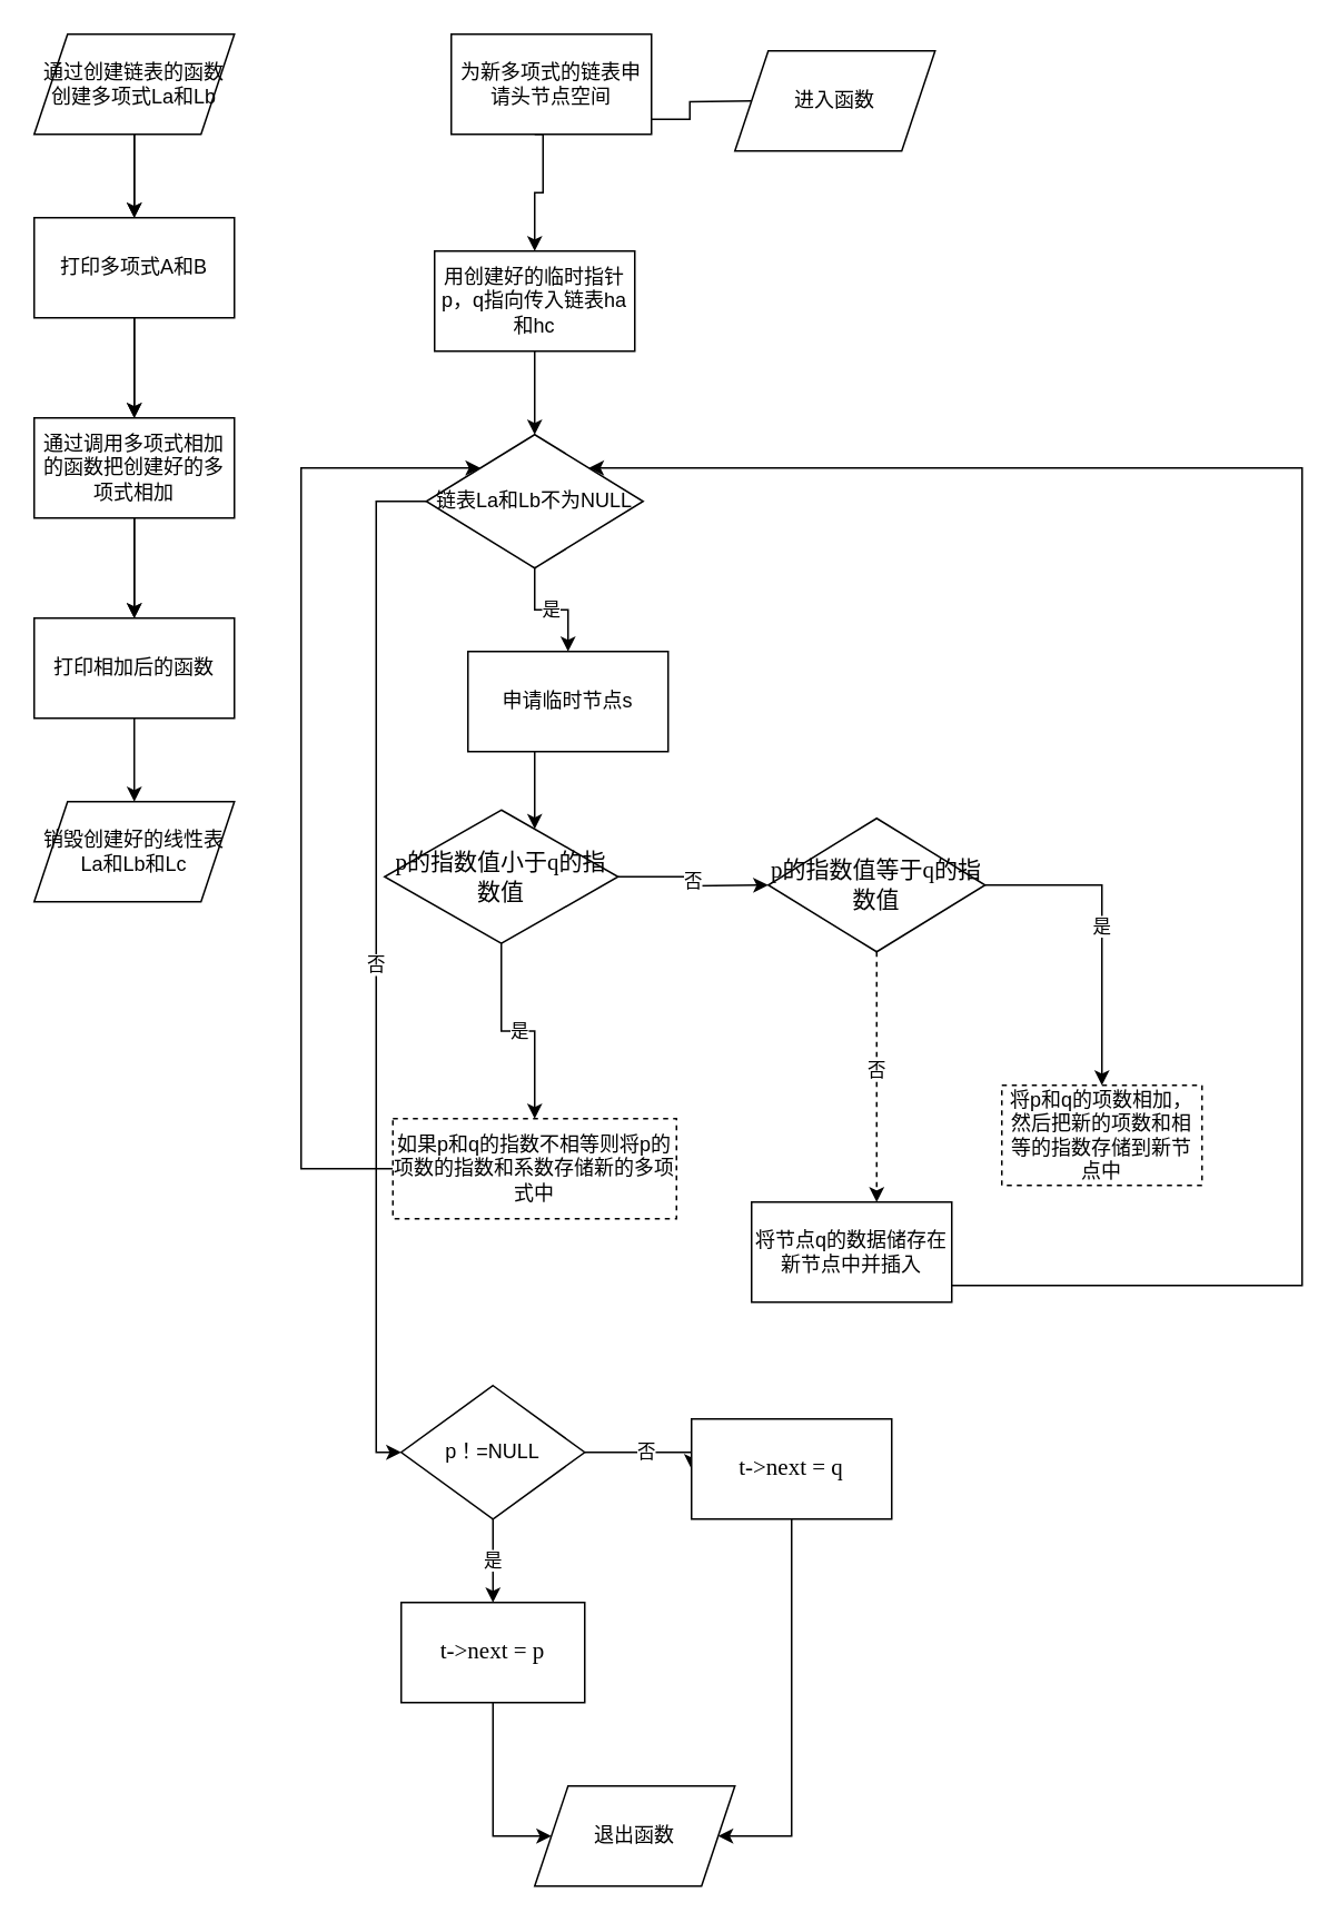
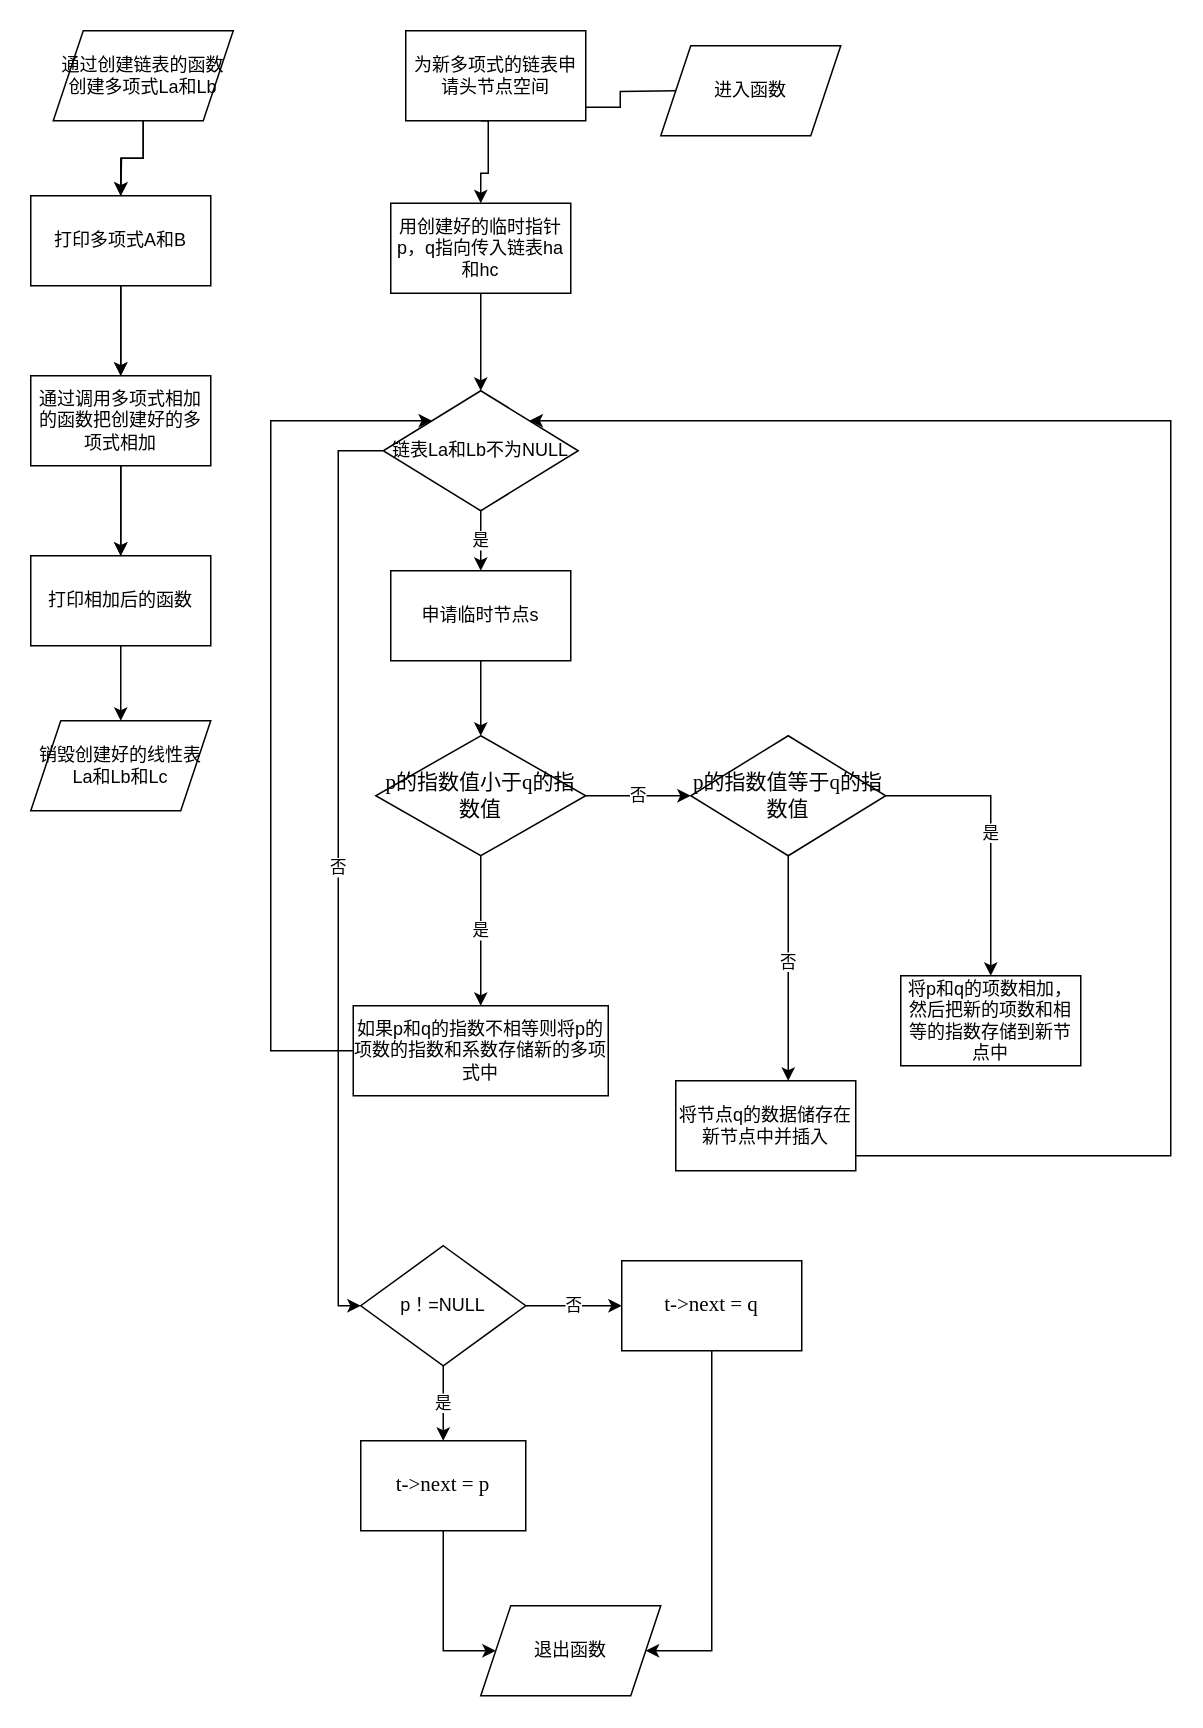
  <mxCell id="0" />
  <mxCell id="1" parent="0" />
  <mxCell id="2" value="" style="edgeStyle=orthogonalEdgeStyle;rounded=0;orthogonalLoop=1;jettySize=auto;html=1;" edge="1" parent="1" target="8"><mxGeometry relative="1" as="geometry"><mxPoint x="80" y="130" as="sourcePoint" /></mxGeometry></mxCell>
  <mxCell id="3" value="" style="edgeStyle=orthogonalEdgeStyle;rounded=0;orthogonalLoop=1;jettySize=auto;html=1;" edge="1" parent="1" source="5" target="8"><mxGeometry relative="1" as="geometry" /></mxCell>
  <mxCell id="4" style="edgeStyle=orthogonalEdgeStyle;rounded=0;orthogonalLoop=1;jettySize=auto;html=1;" edge="1" parent="1" source="5"><mxGeometry relative="1" as="geometry"><mxPoint x="80" y="130" as="targetPoint" /></mxGeometry></mxCell>
- <mxCell id="5" value="通过创建链表的函数创建多项式La和Lb" style="shape=parallelogram;perimeter=parallelogramPerimeter;whiteSpace=wrap;html=1;fixedSize=1;" vertex="1" parent="1"><mxGeometry x="20" y="20" width="120" height="60" as="geometry" /></mxCell>
+ <mxCell id="5" value="通过创建链表的函数创建多项式La和Lb" style="shape=parallelogram;perimeter=parallelogramPerimeter;whiteSpace=wrap;html=1;fixedSize=1;" vertex="1" parent="1"><mxGeometry x="35" y="20" width="120" height="60" as="geometry" /></mxCell>
  <mxCell id="6" value="" style="edgeStyle=orthogonalEdgeStyle;rounded=0;orthogonalLoop=1;jettySize=auto;html=1;" edge="1" parent="1" source="8" target="11"><mxGeometry relative="1" as="geometry" /></mxCell>
  <mxCell id="7" style="edgeStyle=orthogonalEdgeStyle;rounded=0;orthogonalLoop=1;jettySize=auto;html=1;entryX=0.5;entryY=0;entryDx=0;entryDy=0;" edge="1" parent="1" source="8" target="11"><mxGeometry relative="1" as="geometry" /></mxCell>
  <mxCell id="8" value="打印多项式A和B" style="rounded=0;whiteSpace=wrap;html=1;" vertex="1" parent="1"><mxGeometry x="20" y="130" width="120" height="60" as="geometry" /></mxCell>
  <mxCell id="9" value="" style="edgeStyle=orthogonalEdgeStyle;rounded=0;orthogonalLoop=1;jettySize=auto;html=1;" edge="1" parent="1" source="11" target="13"><mxGeometry relative="1" as="geometry" /></mxCell>
  <mxCell id="10" style="edgeStyle=orthogonalEdgeStyle;rounded=0;orthogonalLoop=1;jettySize=auto;html=1;" edge="1" parent="1" source="11"><mxGeometry relative="1" as="geometry"><mxPoint x="80" y="370" as="targetPoint" /></mxGeometry></mxCell>
  <mxCell id="11" value="通过调用多项式相加的函数把创建好的多项式相加" style="rounded=0;whiteSpace=wrap;html=1;" vertex="1" parent="1"><mxGeometry x="20" y="250" width="120" height="60" as="geometry" /></mxCell>
  <mxCell id="12" style="edgeStyle=orthogonalEdgeStyle;rounded=0;orthogonalLoop=1;jettySize=auto;html=1;" edge="1" parent="1" source="13" target="14"><mxGeometry relative="1" as="geometry" /></mxCell>
  <mxCell id="13" value="打印相加后的函数" style="rounded=0;whiteSpace=wrap;html=1;" vertex="1" parent="1"><mxGeometry x="20" y="370" width="120" height="60" as="geometry" /></mxCell>
  <mxCell id="14" value="销毁创建好的线性表La和Lb和Lc" style="shape=parallelogram;perimeter=parallelogramPerimeter;whiteSpace=wrap;html=1;fixedSize=1;" vertex="1" parent="1"><mxGeometry x="20" y="480" width="120" height="60" as="geometry" /></mxCell>
  <mxCell id="15" style="edgeStyle=orthogonalEdgeStyle;rounded=0;orthogonalLoop=1;jettySize=auto;html=1;entryX=0.5;entryY=0;entryDx=0;entryDy=0;" edge="1" parent="1" target="17"><mxGeometry relative="1" as="geometry"><mxPoint x="320" y="80" as="sourcePoint" /><Array as="points"><mxPoint x="325" y="80" /><mxPoint x="325" y="115" /><mxPoint x="320" y="115" /></Array></mxGeometry></mxCell>
  <mxCell id="16" style="edgeStyle=orthogonalEdgeStyle;rounded=0;orthogonalLoop=1;jettySize=auto;html=1;entryX=0.5;entryY=0;entryDx=0;entryDy=0;" edge="1" parent="1" source="17"><mxGeometry relative="1" as="geometry"><mxPoint x="320" y="260" as="targetPoint" /><Array as="points"><mxPoint x="320" y="230" /><mxPoint x="320" y="230" /></Array></mxGeometry></mxCell>
- <mxCell id="17" value="用创建好的临时指针p，q指向传入链表ha和hc" style="rounded=0;whiteSpace=wrap;html=1;" vertex="1" parent="1"><mxGeometry x="260" y="150" width="120" height="60" as="geometry" /></mxCell>
+ <mxCell id="17" value="用创建好的临时指针p，q指向传入链表ha和hc" style="rounded=0;whiteSpace=wrap;html=1;" vertex="1" parent="1"><mxGeometry x="260" y="135" width="120" height="60" as="geometry" /></mxCell>
  <mxCell id="18" value="是" style="edgeStyle=orthogonalEdgeStyle;rounded=0;orthogonalLoop=1;jettySize=auto;html=1;entryX=0.5;entryY=0;entryDx=0;entryDy=0;" edge="1" parent="1" source="20" target="22"><mxGeometry relative="1" as="geometry" /></mxCell>
  <mxCell id="19" value="否" style="edgeStyle=orthogonalEdgeStyle;rounded=0;orthogonalLoop=1;jettySize=auto;html=1;entryX=0;entryY=0.5;entryDx=0;entryDy=0;" edge="1" parent="1" source="20" target="36"><mxGeometry relative="1" as="geometry"><mxPoint x="220" y="790" as="targetPoint" /><Array as="points"><mxPoint x="225" y="300" /><mxPoint x="225" y="870" /></Array></mxGeometry></mxCell>
  <mxCell id="20" value="链表La和Lb不为NULL" style="rhombus;whiteSpace=wrap;html=1;" vertex="1" parent="1"><mxGeometry x="255" y="260" width="130" height="80" as="geometry" /></mxCell>
  <mxCell id="21" style="edgeStyle=orthogonalEdgeStyle;rounded=0;orthogonalLoop=1;jettySize=auto;html=1;" edge="1" parent="1" source="22" target="25"><mxGeometry relative="1" as="geometry"><Array as="points"><mxPoint x="320" y="460" /><mxPoint x="320" y="460" /></Array></mxGeometry></mxCell>
- <mxCell id="22" value="申请临时节点s" style="rounded=0;whiteSpace=wrap;html=1;" vertex="1" parent="1"><mxGeometry x="280" y="390" width="120" height="60" as="geometry" /></mxCell>
+ <mxCell id="22" value="申请临时节点s" style="rounded=0;whiteSpace=wrap;html=1;" vertex="1" parent="1"><mxGeometry x="260" y="380" width="120" height="60" as="geometry" /></mxCell>
  <mxCell id="23" value="是" style="edgeStyle=orthogonalEdgeStyle;rounded=0;orthogonalLoop=1;jettySize=auto;html=1;" edge="1" parent="1" source="25" target="27"><mxGeometry relative="1" as="geometry" /></mxCell>
  <mxCell id="24" value="否" style="edgeStyle=orthogonalEdgeStyle;rounded=0;orthogonalLoop=1;jettySize=auto;html=1;entryX=0;entryY=0.5;entryDx=0;entryDy=0;" edge="1" parent="1" source="25"><mxGeometry relative="1" as="geometry"><mxPoint x="460" y="530" as="targetPoint" /></mxGeometry></mxCell>
- <mxCell id="25" value="&lt;span lang=&quot;EN-US&quot; style=&quot;font-size: 10.5pt ; font-family: &amp;#34;times new roman&amp;#34; , serif&quot;&gt;p&lt;/span&gt;&lt;span style=&quot;font-size: 10.5pt&quot;&gt;的指数值小于&lt;/span&gt;&lt;span lang=&quot;EN-US&quot; style=&quot;font-size: 10.5pt ; font-family: &amp;#34;times new roman&amp;#34; , serif&quot;&gt;q&lt;/span&gt;&lt;span style=&quot;font-size: 10.5pt&quot;&gt;的指数值&lt;/span&gt;" style="rhombus;whiteSpace=wrap;html=1;" vertex="1" parent="1"><mxGeometry x="230" y="485" width="140" height="80" as="geometry" /></mxCell>
+ <mxCell id="25" value="&lt;span lang=&quot;EN-US&quot; style=&quot;font-size: 10.5pt ; font-family: &amp;#34;times new roman&amp;#34; , serif&quot;&gt;p&lt;/span&gt;&lt;span style=&quot;font-size: 10.5pt&quot;&gt;的指数值小于&lt;/span&gt;&lt;span lang=&quot;EN-US&quot; style=&quot;font-size: 10.5pt ; font-family: &amp;#34;times new roman&amp;#34; , serif&quot;&gt;q&lt;/span&gt;&lt;span style=&quot;font-size: 10.5pt&quot;&gt;的指数值&lt;/span&gt;" style="rhombus;whiteSpace=wrap;html=1;" vertex="1" parent="1"><mxGeometry x="250" y="490" width="140" height="80" as="geometry" /></mxCell>
  <mxCell id="26" style="edgeStyle=orthogonalEdgeStyle;rounded=0;orthogonalLoop=1;jettySize=auto;html=1;entryX=0;entryY=0;entryDx=0;entryDy=0;exitX=0;exitY=0.5;exitDx=0;exitDy=0;" edge="1" parent="1" source="27" target="20"><mxGeometry relative="1" as="geometry"><mxPoint x="230" y="680" as="sourcePoint" /><Array as="points"><mxPoint x="180" y="700" /><mxPoint x="180" y="280" /></Array></mxGeometry></mxCell>
- <mxCell id="27" value="&lt;p class=&quot;MsoNormal&quot;&gt;&lt;span&gt;如果p和q的指数不相等则将p的项数的指数和系数存储新的多项式中&lt;/span&gt;&lt;span lang=&quot;EN-US&quot;&gt;&lt;/span&gt;&lt;/p&gt;" style="whiteSpace=wrap;html=1;dashed=1;" vertex="1" parent="1"><mxGeometry x="235" y="670" width="170" height="60" as="geometry" /></mxCell>
+ <mxCell id="27" value="&lt;p class=&quot;MsoNormal&quot;&gt;&lt;span&gt;如果p和q的指数不相等则将p的项数的指数和系数存储新的多项式中&lt;/span&gt;&lt;span lang=&quot;EN-US&quot;&gt;&lt;/span&gt;&lt;/p&gt;" style="whiteSpace=wrap;html=1;" vertex="1" parent="1"><mxGeometry x="235" y="670" width="170" height="60" as="geometry" /></mxCell>
  <mxCell id="28" value="是" style="edgeStyle=orthogonalEdgeStyle;rounded=0;orthogonalLoop=1;jettySize=auto;html=1;entryX=0.5;entryY=0;entryDx=0;entryDy=0;" edge="1" parent="1" source="30" target="31"><mxGeometry relative="1" as="geometry" /></mxCell>
- <mxCell id="29" value="否" style="edgeStyle=orthogonalEdgeStyle;rounded=0;orthogonalLoop=1;jettySize=auto;html=1;dashed=1;" edge="1" parent="1" source="30" target="33"><mxGeometry x="0.474" y="-40" relative="1" as="geometry"><Array as="points"><mxPoint x="525" y="640" /><mxPoint x="525" y="640" /></Array><mxPoint x="40" y="-40" as="offset" /></mxGeometry></mxCell>
+ <mxCell id="29" value="否" style="edgeStyle=orthogonalEdgeStyle;rounded=0;orthogonalLoop=1;jettySize=auto;html=1;" edge="1" parent="1" source="30" target="33"><mxGeometry x="0.474" y="-40" relative="1" as="geometry"><Array as="points"><mxPoint x="525" y="640" /><mxPoint x="525" y="640" /></Array><mxPoint x="40" y="-40" as="offset" /></mxGeometry></mxCell>
  <mxCell id="30" value="&lt;span lang=&quot;EN-US&quot; style=&quot;font-size: 10.5pt ; font-family: &amp;#34;times new roman&amp;#34; , serif&quot;&gt;p&lt;/span&gt;&lt;span style=&quot;font-size: 10.5pt&quot;&gt;的指数值等于&lt;/span&gt;&lt;span lang=&quot;EN-US&quot; style=&quot;font-size: 10.5pt ; font-family: &amp;#34;times new roman&amp;#34; , serif&quot;&gt;q&lt;/span&gt;&lt;span style=&quot;font-size: 10.5pt&quot;&gt;的指数值&lt;/span&gt;" style="rhombus;whiteSpace=wrap;html=1;" vertex="1" parent="1"><mxGeometry x="460" y="490" width="130" height="80" as="geometry" /></mxCell>
- <mxCell id="31" value="将p和q的项数相加，然后把新的项数和相等的指数存储到新节点中" style="rounded=0;whiteSpace=wrap;html=1;dashed=1;" vertex="1" parent="1"><mxGeometry x="600" y="650" width="120" height="60" as="geometry" /></mxCell>
+ <mxCell id="31" value="将p和q的项数相加，然后把新的项数和相等的指数存储到新节点中" style="rounded=0;whiteSpace=wrap;html=1;" vertex="1" parent="1"><mxGeometry x="600" y="650" width="120" height="60" as="geometry" /></mxCell>
  <mxCell id="32" style="edgeStyle=orthogonalEdgeStyle;rounded=0;orthogonalLoop=1;jettySize=auto;html=1;entryX=1;entryY=0;entryDx=0;entryDy=0;" edge="1" parent="1" source="33" target="20"><mxGeometry relative="1" as="geometry"><Array as="points"><mxPoint x="780" y="770" /><mxPoint x="780" y="280" /></Array></mxGeometry></mxCell>
  <mxCell id="33" value="将节点q的数据储存在新节点中并插入" style="whiteSpace=wrap;html=1;" vertex="1" parent="1"><mxGeometry x="450" y="720" width="120" height="60" as="geometry" /></mxCell>
  <mxCell id="34" value="否" style="edgeStyle=orthogonalEdgeStyle;rounded=0;orthogonalLoop=1;jettySize=auto;html=1;entryX=0;entryY=0.5;entryDx=0;entryDy=0;" edge="1" parent="1" source="36" target="40"><mxGeometry relative="1" as="geometry"><Array as="points"><mxPoint x="390" y="870" /><mxPoint x="390" y="870" /></Array></mxGeometry></mxCell>
  <mxCell id="35" value="是" style="edgeStyle=orthogonalEdgeStyle;rounded=0;orthogonalLoop=1;jettySize=auto;html=1;entryX=0.5;entryY=0;entryDx=0;entryDy=0;" edge="1" parent="1" source="36" target="38"><mxGeometry relative="1" as="geometry" /></mxCell>
  <mxCell id="36" value="p！=NULL" style="rhombus;whiteSpace=wrap;html=1;" vertex="1" parent="1"><mxGeometry x="240" y="830" width="110" height="80" as="geometry" /></mxCell>
  <mxCell id="37" style="edgeStyle=orthogonalEdgeStyle;rounded=0;orthogonalLoop=1;jettySize=auto;html=1;entryX=0;entryY=0.5;entryDx=0;entryDy=0;" edge="1" parent="1" source="38" target="41"><mxGeometry relative="1" as="geometry"><Array as="points"><mxPoint x="295" y="1100" /></Array></mxGeometry></mxCell>
  <mxCell id="38" value="&lt;span lang=&quot;EN-US&quot; style=&quot;font-size: 10.5pt ; font-family: &amp;#34;times new roman&amp;#34; , serif&quot;&gt;t-&amp;gt;next = p&lt;/span&gt;" style="rounded=0;whiteSpace=wrap;html=1;" vertex="1" parent="1"><mxGeometry x="240" y="960" width="110" height="60" as="geometry" /></mxCell>
  <mxCell id="39" style="edgeStyle=orthogonalEdgeStyle;rounded=0;orthogonalLoop=1;jettySize=auto;html=1;" edge="1" parent="1" source="40" target="41"><mxGeometry relative="1" as="geometry"><Array as="points"><mxPoint x="474" y="1100" /></Array></mxGeometry></mxCell>
- <mxCell id="40" value="&lt;span lang=&quot;EN-US&quot; style=&quot;font-size: 10.5pt ; font-family: &amp;#34;times new roman&amp;#34; , serif&quot;&gt;t-&amp;gt;next = q&lt;/span&gt;" style="rounded=0;whiteSpace=wrap;html=1;" vertex="1" parent="1"><mxGeometry x="414" y="850" width="120" height="60" as="geometry" /></mxCell>
+ <mxCell id="40" value="&lt;span lang=&quot;EN-US&quot; style=&quot;font-size: 10.5pt ; font-family: &amp;#34;times new roman&amp;#34; , serif&quot;&gt;t-&amp;gt;next = q&lt;/span&gt;" style="rounded=0;whiteSpace=wrap;html=1;" vertex="1" parent="1"><mxGeometry x="414" y="840" width="120" height="60" as="geometry" /></mxCell>
  <mxCell id="41" value="退出函数" style="shape=parallelogram;perimeter=parallelogramPerimeter;whiteSpace=wrap;html=1;fixedSize=1;" vertex="1" parent="1"><mxGeometry x="320" y="1070" width="120" height="60" as="geometry" /></mxCell>
  <mxCell id="42" style="edgeStyle=orthogonalEdgeStyle;rounded=0;orthogonalLoop=1;jettySize=auto;html=1;" edge="1" parent="1"><mxGeometry relative="1" as="geometry"><mxPoint x="450" y="60" as="sourcePoint" /><mxPoint x="375" y="50" as="targetPoint" /></mxGeometry></mxCell>
  <mxCell id="43" value="进入函数" style="shape=parallelogram;perimeter=parallelogramPerimeter;whiteSpace=wrap;html=1;fixedSize=1;" vertex="1" parent="1"><mxGeometry x="440" y="30" width="120" height="60" as="geometry" /></mxCell>
  <mxCell id="44" value="为新多项式的链表申请头节点空间" style="rounded=0;whiteSpace=wrap;html=1;" vertex="1" parent="1"><mxGeometry x="270" y="20" width="120" height="60" as="geometry" /></mxCell>
